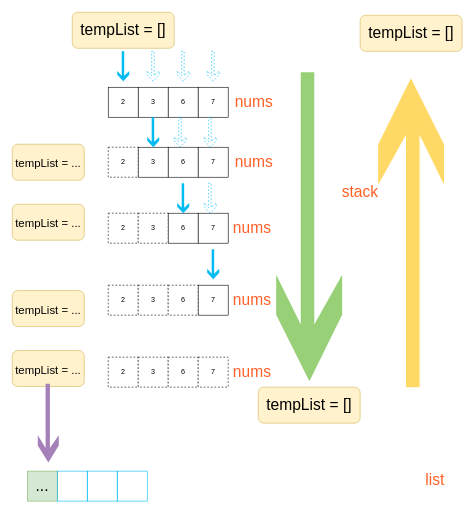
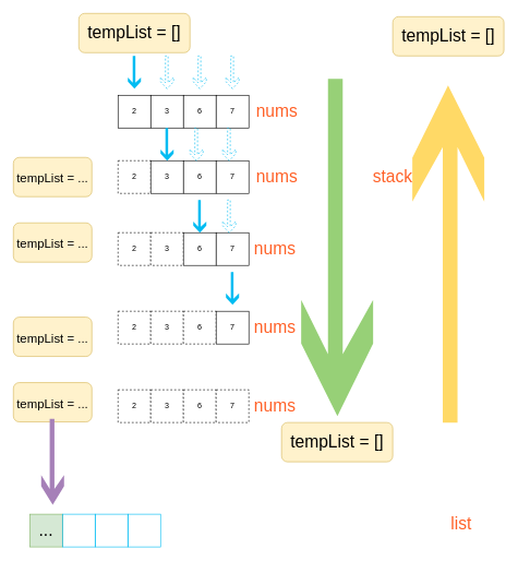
  <mxCell id="0" />
  <mxCell id="1" parent="0" />
  <mxCell id="2" value="2" style="rounded=0;whiteSpace=wrap;html=1;" vertex="1" parent="1"><mxGeometry x="180" y="145" width="50" height="50" as="geometry" /></mxCell>
  <mxCell id="3" value="3" style="rounded=0;whiteSpace=wrap;html=1;" vertex="1" parent="1"><mxGeometry x="230" y="145" width="50" height="50" as="geometry" /></mxCell>
  <mxCell id="4" value="6" style="rounded=0;whiteSpace=wrap;html=1;" vertex="1" parent="1"><mxGeometry x="280" y="145" width="50" height="50" as="geometry" /></mxCell>
  <mxCell id="5" value="7" style="rounded=0;whiteSpace=wrap;html=1;" vertex="1" parent="1"><mxGeometry x="330" y="145" width="50" height="50" as="geometry" /></mxCell>
  <mxCell id="6" value="2" style="rounded=0;whiteSpace=wrap;html=1;dashed=1;" vertex="1" parent="1"><mxGeometry x="180" y="245" width="50" height="50" as="geometry" /></mxCell>
  <mxCell id="7" value="3" style="rounded=0;whiteSpace=wrap;html=1;" vertex="1" parent="1"><mxGeometry x="230" y="245" width="50" height="50" as="geometry" /></mxCell>
  <mxCell id="8" value="6" style="rounded=0;whiteSpace=wrap;html=1;" vertex="1" parent="1"><mxGeometry x="280" y="245" width="50" height="50" as="geometry" /></mxCell>
  <mxCell id="9" value="7" style="rounded=0;whiteSpace=wrap;html=1;" vertex="1" parent="1"><mxGeometry x="330" y="245" width="50" height="50" as="geometry" /></mxCell>
  <mxCell id="10" value="2" style="rounded=0;whiteSpace=wrap;html=1;dashed=1;" vertex="1" parent="1"><mxGeometry x="180" y="355" width="50" height="50" as="geometry" /></mxCell>
  <mxCell id="11" value="3" style="rounded=0;whiteSpace=wrap;html=1;dashed=1;" vertex="1" parent="1"><mxGeometry x="230" y="355" width="50" height="50" as="geometry" /></mxCell>
  <mxCell id="12" value="6" style="rounded=0;whiteSpace=wrap;html=1;" vertex="1" parent="1"><mxGeometry x="280" y="355" width="50" height="50" as="geometry" /></mxCell>
  <mxCell id="13" value="7" style="rounded=0;whiteSpace=wrap;html=1;" vertex="1" parent="1"><mxGeometry x="330" y="355" width="50" height="50" as="geometry" /></mxCell>
  <mxCell id="14" value="2" style="rounded=0;whiteSpace=wrap;html=1;dashed=1;" vertex="1" parent="1"><mxGeometry x="180" y="475" width="50" height="50" as="geometry" /></mxCell>
  <mxCell id="15" value="3" style="rounded=0;whiteSpace=wrap;html=1;dashed=1;" vertex="1" parent="1"><mxGeometry x="230" y="475" width="50" height="50" as="geometry" /></mxCell>
  <mxCell id="16" value="6" style="rounded=0;whiteSpace=wrap;html=1;dashed=1;" vertex="1" parent="1"><mxGeometry x="280" y="475" width="50" height="50" as="geometry" /></mxCell>
  <mxCell id="17" value="7" style="rounded=0;whiteSpace=wrap;html=1;" vertex="1" parent="1"><mxGeometry x="330" y="475" width="50" height="50" as="geometry" /></mxCell>
  <mxCell id="18" value="2" style="rounded=0;whiteSpace=wrap;html=1;dashed=1;" vertex="1" parent="1"><mxGeometry x="180" y="595" width="50" height="50" as="geometry" /></mxCell>
  <mxCell id="19" value="3" style="rounded=0;whiteSpace=wrap;html=1;dashed=1;" vertex="1" parent="1"><mxGeometry x="230" y="595" width="50" height="50" as="geometry" /></mxCell>
  <mxCell id="20" value="6" style="rounded=0;whiteSpace=wrap;html=1;dashed=1;" vertex="1" parent="1"><mxGeometry x="280" y="595" width="50" height="50" as="geometry" /></mxCell>
  <mxCell id="21" value="7" style="rounded=0;whiteSpace=wrap;html=1;dashed=1;" vertex="1" parent="1"><mxGeometry x="330" y="595" width="50" height="50" as="geometry" /></mxCell>
  <mxCell id="22" value="" style="shadow=0;dashed=0;html=1;strokeColor=none;labelPosition=center;verticalLabelPosition=bottom;verticalAlign=top;align=center;shape=mxgraph.mscae.deprecated.poster_arrow;fillColor=#00BCF2;" vertex="1" parent="1"><mxGeometry x="195" y="85" width="20" height="50" as="geometry" /></mxCell>
  <mxCell id="23" value="" style="shadow=0;dashed=1;html=1;strokeColor=#00BCF2 ;labelPosition=center;verticalLabelPosition=bottom;verticalAlign=top;align=center;shape=mxgraph.mscae.deprecated.poster_arrow;fillColor=none;" vertex="1" parent="1"><mxGeometry x="245" y="85" width="20" height="50" as="geometry" /></mxCell>
  <mxCell id="24" value="" style="shadow=0;dashed=1;html=1;strokeColor=#00BCF2 ;labelPosition=center;verticalLabelPosition=bottom;verticalAlign=top;align=center;shape=mxgraph.mscae.deprecated.poster_arrow;fillColor=none;" vertex="1" parent="1"><mxGeometry x="295" y="85" width="20" height="50" as="geometry" /></mxCell>
  <mxCell id="25" value="" style="shadow=0;dashed=1;html=1;strokeColor=#00BCF2 ;labelPosition=center;verticalLabelPosition=bottom;verticalAlign=top;align=center;shape=mxgraph.mscae.deprecated.poster_arrow;fillColor=none;" vertex="1" parent="1"><mxGeometry x="345" y="85" width="20" height="50" as="geometry" /></mxCell>
  <mxCell id="26" value="" style="shadow=0;dashed=0;html=1;strokeColor=none;labelPosition=center;verticalLabelPosition=bottom;verticalAlign=top;align=center;shape=mxgraph.mscae.deprecated.poster_arrow;fillColor=#00BCF2;" vertex="1" parent="1"><mxGeometry x="245" y="195" width="20" height="50" as="geometry" /></mxCell>
  <mxCell id="27" value="" style="shadow=0;dashed=1;html=1;strokeColor=#00BCF2 ;labelPosition=center;verticalLabelPosition=bottom;verticalAlign=top;align=center;shape=mxgraph.mscae.deprecated.poster_arrow;fillColor=none;" vertex="1" parent="1"><mxGeometry x="290" y="195" width="20" height="50" as="geometry" /></mxCell>
  <mxCell id="28" value="" style="shadow=0;dashed=1;html=1;strokeColor=#00BCF2 ;labelPosition=center;verticalLabelPosition=bottom;verticalAlign=top;align=center;shape=mxgraph.mscae.deprecated.poster_arrow;fillColor=none;" vertex="1" parent="1"><mxGeometry x="340" y="195" width="20" height="50" as="geometry" /></mxCell>
  <mxCell id="29" value="" style="shadow=0;dashed=0;html=1;strokeColor=none;labelPosition=center;verticalLabelPosition=bottom;verticalAlign=top;align=center;shape=mxgraph.mscae.deprecated.poster_arrow;fillColor=#00BCF2;" vertex="1" parent="1"><mxGeometry x="295" y="305" width="20" height="50" as="geometry" /></mxCell>
  <mxCell id="30" value="" style="shadow=0;dashed=0;html=1;strokeColor=none;labelPosition=center;verticalLabelPosition=bottom;verticalAlign=top;align=center;shape=mxgraph.mscae.deprecated.poster_arrow;fillColor=#00BCF2;" vertex="1" parent="1"><mxGeometry x="345" y="415" width="20" height="50" as="geometry" /></mxCell>
  <mxCell id="31" value="" style="shadow=0;dashed=1;html=1;strokeColor=#00BCF2 ;labelPosition=center;verticalLabelPosition=bottom;verticalAlign=top;align=center;shape=mxgraph.mscae.deprecated.poster_arrow;fillColor=none;" vertex="1" parent="1"><mxGeometry x="340" y="305" width="20" height="50" as="geometry" /></mxCell>
  <mxCell id="32" value="" style="shadow=0;dashed=0;html=1;strokeColor=none;labelPosition=center;verticalLabelPosition=bottom;verticalAlign=top;align=center;shape=mxgraph.mscae.deprecated.poster_arrow;fillColor=#97D077;" vertex="1" parent="1"><mxGeometry x="460" y="120" width="110" height="515" as="geometry" /></mxCell>
- <mxCell id="33" value="stack" style="text;html=1;strokeColor=none;fillColor=none;align=center;verticalAlign=middle;whiteSpace=wrap;rounded=0;dashed=1;fontSize=26;fontColor=#FF6026;" vertex="1" parent="1"><mxGeometry x="580" y="310" width="40" height="20" as="geometry" /></mxCell>
+ <mxCell id="33" value="stack" style="text;html=1;strokeColor=none;fillColor=none;align=center;verticalAlign=middle;whiteSpace=wrap;rounded=0;dashed=1;fontSize=26;fontColor=#FF6026;" vertex="1" parent="1"><mxGeometry x="580" y="260" width="40" height="20" as="geometry" /></mxCell>
  <mxCell id="34" value="" style="shadow=0;dashed=0;html=1;strokeColor=none;labelPosition=center;verticalLabelPosition=bottom;verticalAlign=top;align=center;shape=mxgraph.mscae.deprecated.poster_arrow;fillColor=#FFD966;direction=west;" vertex="1" parent="1"><mxGeometry x="630" y="130" width="110" height="515" as="geometry" /></mxCell>
  <mxCell id="35" value="tempList = []" style="rounded=1;whiteSpace=wrap;html=1;strokeColor=#d6b656;fillColor=#fff2cc;fontSize=26;" vertex="1" parent="1"><mxGeometry x="120" y="20" width="170" height="60" as="geometry" /></mxCell>
  <mxCell id="36" value="tempList = []" style="rounded=1;whiteSpace=wrap;html=1;strokeColor=#d6b656;fillColor=#fff2cc;fontSize=26;" vertex="1" parent="1"><mxGeometry x="430" y="645" width="170" height="60" as="geometry" /></mxCell>
  <mxCell id="37" value="&lt;font style=&quot;font-size: 19px&quot;&gt;tempList = ...&lt;/font&gt;" style="rounded=1;whiteSpace=wrap;html=1;strokeColor=#d6b656;fillColor=#fff2cc;fontSize=26;" vertex="1" parent="1"><mxGeometry x="20" y="240" width="120" height="60" as="geometry" /></mxCell>
  <mxCell id="38" value="&lt;font style=&quot;font-size: 19px&quot;&gt;tempList = ...&lt;/font&gt;" style="rounded=1;whiteSpace=wrap;html=1;strokeColor=#d6b656;fillColor=#fff2cc;fontSize=26;" vertex="1" parent="1"><mxGeometry x="20" y="340" width="120" height="60" as="geometry" /></mxCell>
  <mxCell id="39" value="&lt;font style=&quot;font-size: 19px&quot;&gt;tempList = ...&lt;/font&gt;" style="rounded=1;whiteSpace=wrap;html=1;strokeColor=#d6b656;fillColor=#fff2cc;fontSize=26;" vertex="1" parent="1"><mxGeometry x="20" y="484" width="120" height="60" as="geometry" /></mxCell>
  <mxCell id="40" value="&lt;font style=&quot;font-size: 19px&quot;&gt;tempList = ...&lt;/font&gt;" style="rounded=1;whiteSpace=wrap;html=1;strokeColor=#d6b656;fillColor=#fff2cc;fontSize=26;" vertex="1" parent="1"><mxGeometry x="20" y="584" width="120" height="60" as="geometry" /></mxCell>
  <mxCell id="41" value="tempList = []" style="rounded=1;whiteSpace=wrap;html=1;strokeColor=#d6b656;fillColor=#fff2cc;fontSize=26;" vertex="1" parent="1"><mxGeometry x="600" y="25" width="170" height="60" as="geometry" /></mxCell>
  <mxCell id="42" value="nums" style="text;html=1;strokeColor=none;fillColor=none;align=center;verticalAlign=middle;whiteSpace=wrap;rounded=0;fontSize=26;fontColor=#FF6026;" vertex="1" parent="1"><mxGeometry x="403" y="160" width="40" height="20" as="geometry" /></mxCell>
  <mxCell id="43" value="nums" style="text;html=1;strokeColor=none;fillColor=none;align=center;verticalAlign=middle;whiteSpace=wrap;rounded=0;fontSize=26;fontColor=#FF6026;" vertex="1" parent="1"><mxGeometry x="403" y="260" width="40" height="20" as="geometry" /></mxCell>
  <mxCell id="44" value="nums" style="text;html=1;strokeColor=none;fillColor=none;align=center;verticalAlign=middle;whiteSpace=wrap;rounded=0;fontSize=26;fontColor=#FF6026;" vertex="1" parent="1"><mxGeometry x="400" y="370" width="40" height="20" as="geometry" /></mxCell>
  <mxCell id="45" value="nums" style="text;html=1;strokeColor=none;fillColor=none;align=center;verticalAlign=middle;whiteSpace=wrap;rounded=0;fontSize=26;fontColor=#FF6026;" vertex="1" parent="1"><mxGeometry x="400" y="490" width="40" height="20" as="geometry" /></mxCell>
  <mxCell id="46" value="nums" style="text;html=1;strokeColor=none;fillColor=none;align=center;verticalAlign=middle;whiteSpace=wrap;rounded=0;fontSize=26;fontColor=#FF6026;" vertex="1" parent="1"><mxGeometry x="400" y="610" width="40" height="20" as="geometry" /></mxCell>
  <mxCell id="47" value="..." style="rounded=0;whiteSpace=wrap;html=1;strokeColor=#82b366;fillColor=#d5e8d4;fontSize=26;" vertex="1" parent="1"><mxGeometry x="45" y="785" width="50" height="50" as="geometry" /></mxCell>
- <mxCell id="48" value="list" style="text;html=1;strokeColor=none;fillColor=none;align=center;verticalAlign=middle;whiteSpace=wrap;rounded=0;fontSize=26;fontColor=#FF6026;" vertex="1" parent="1"><mxGeometry x="705" y="790" width="40" height="20" as="geometry" /></mxCell>
+ <mxCell id="48" value="list" style="text;html=1;strokeColor=none;fillColor=none;align=center;verticalAlign=middle;whiteSpace=wrap;rounded=0;fontSize=26;fontColor=#FF6026;" vertex="1" parent="1"><mxGeometry x="685" y="790" width="40" height="20" as="geometry" /></mxCell>
  <mxCell id="49" value="" style="rounded=0;whiteSpace=wrap;html=1;strokeColor=#00BCF2 ;fillColor=none;fontSize=26;fontColor=#FF6026;" vertex="1" parent="1"><mxGeometry x="95" y="785" width="50" height="50" as="geometry" /></mxCell>
  <mxCell id="50" value="" style="rounded=0;whiteSpace=wrap;html=1;strokeColor=#00BCF2 ;fillColor=none;fontSize=26;fontColor=#FF6026;" vertex="1" parent="1"><mxGeometry x="145" y="785" width="50" height="50" as="geometry" /></mxCell>
  <mxCell id="51" value="" style="rounded=0;whiteSpace=wrap;html=1;strokeColor=#00BCF2 ;fillColor=none;fontSize=26;fontColor=#FF6026;" vertex="1" parent="1"><mxGeometry x="195" y="785" width="50" height="50" as="geometry" /></mxCell>
  <mxCell id="52" value="" style="shadow=0;dashed=0;html=1;strokeColor=none;labelPosition=center;verticalLabelPosition=bottom;verticalAlign=top;align=center;shape=mxgraph.mscae.deprecated.poster_arrow;fillColor=#A680B8;" vertex="1" parent="1"><mxGeometry x="62.5" y="639.5" width="35" height="131" as="geometry" /></mxCell>
